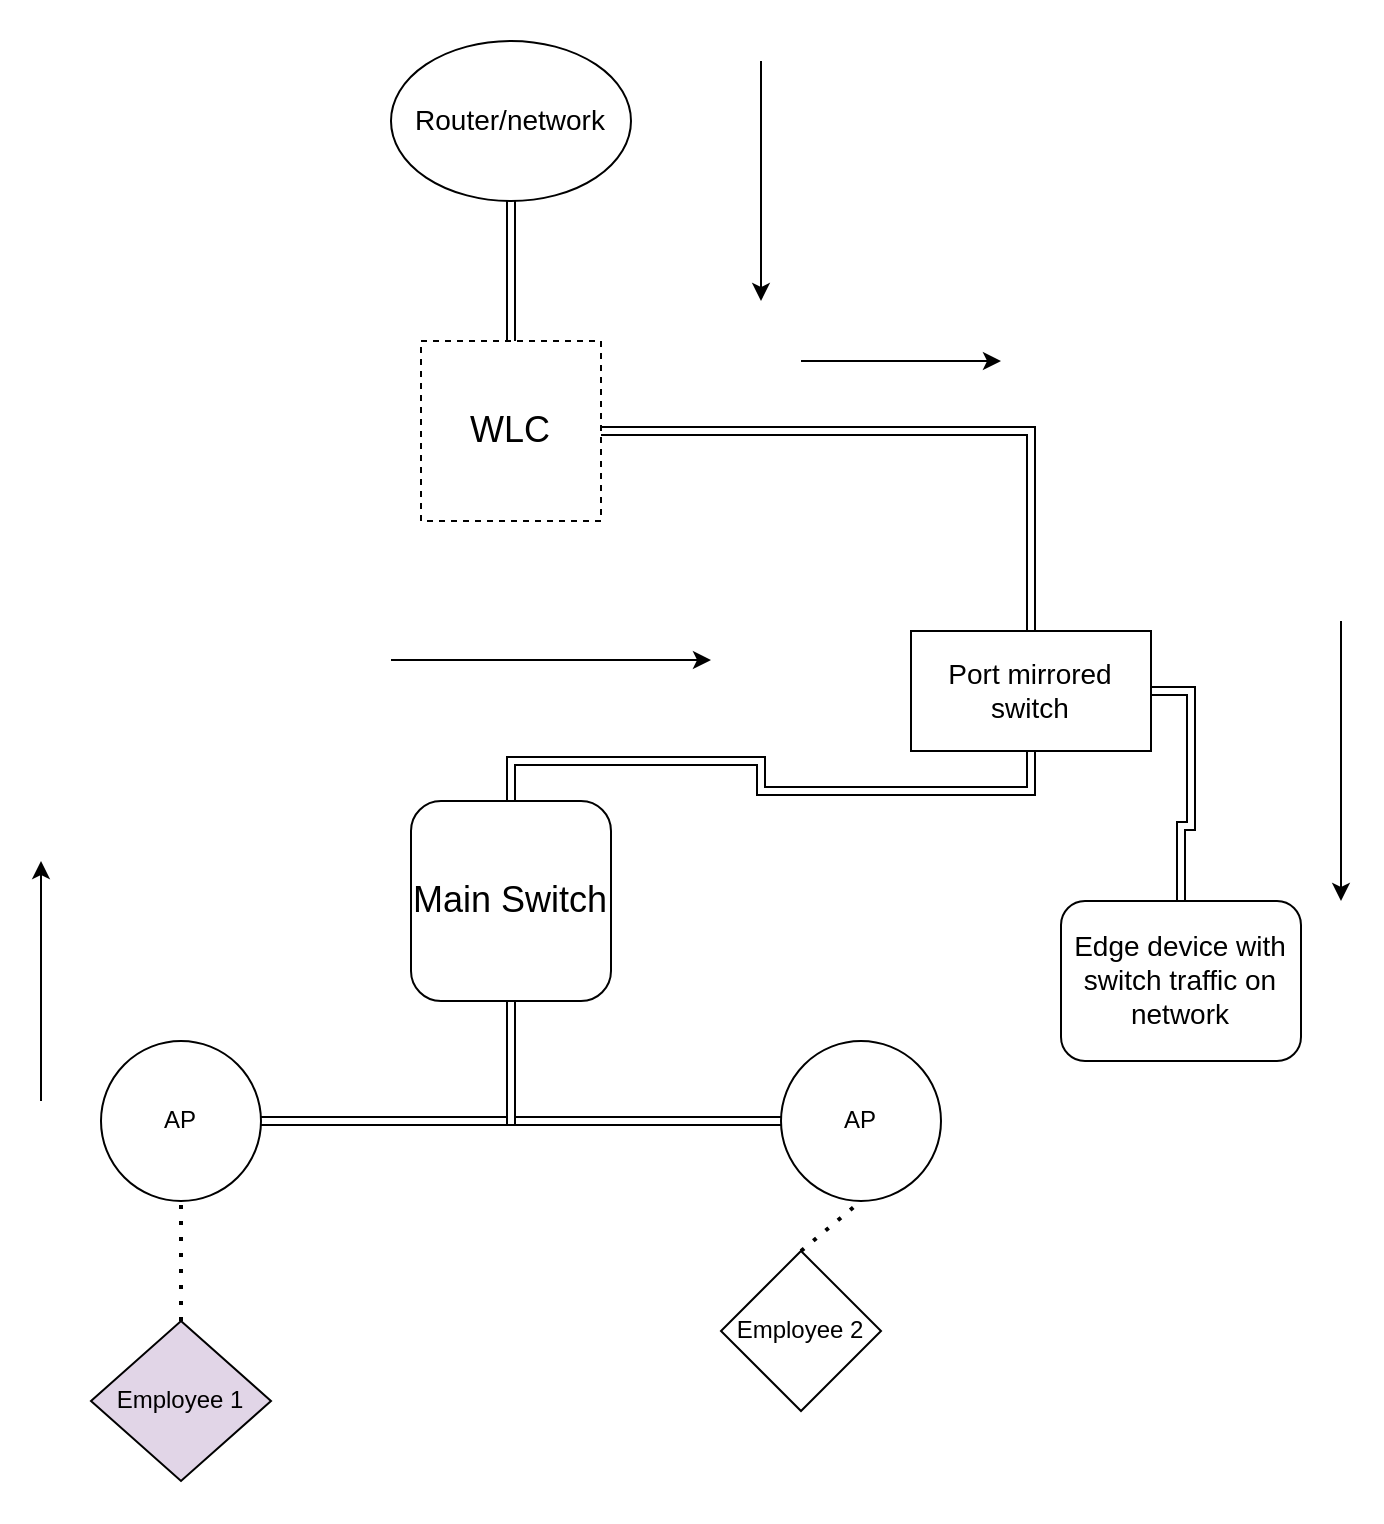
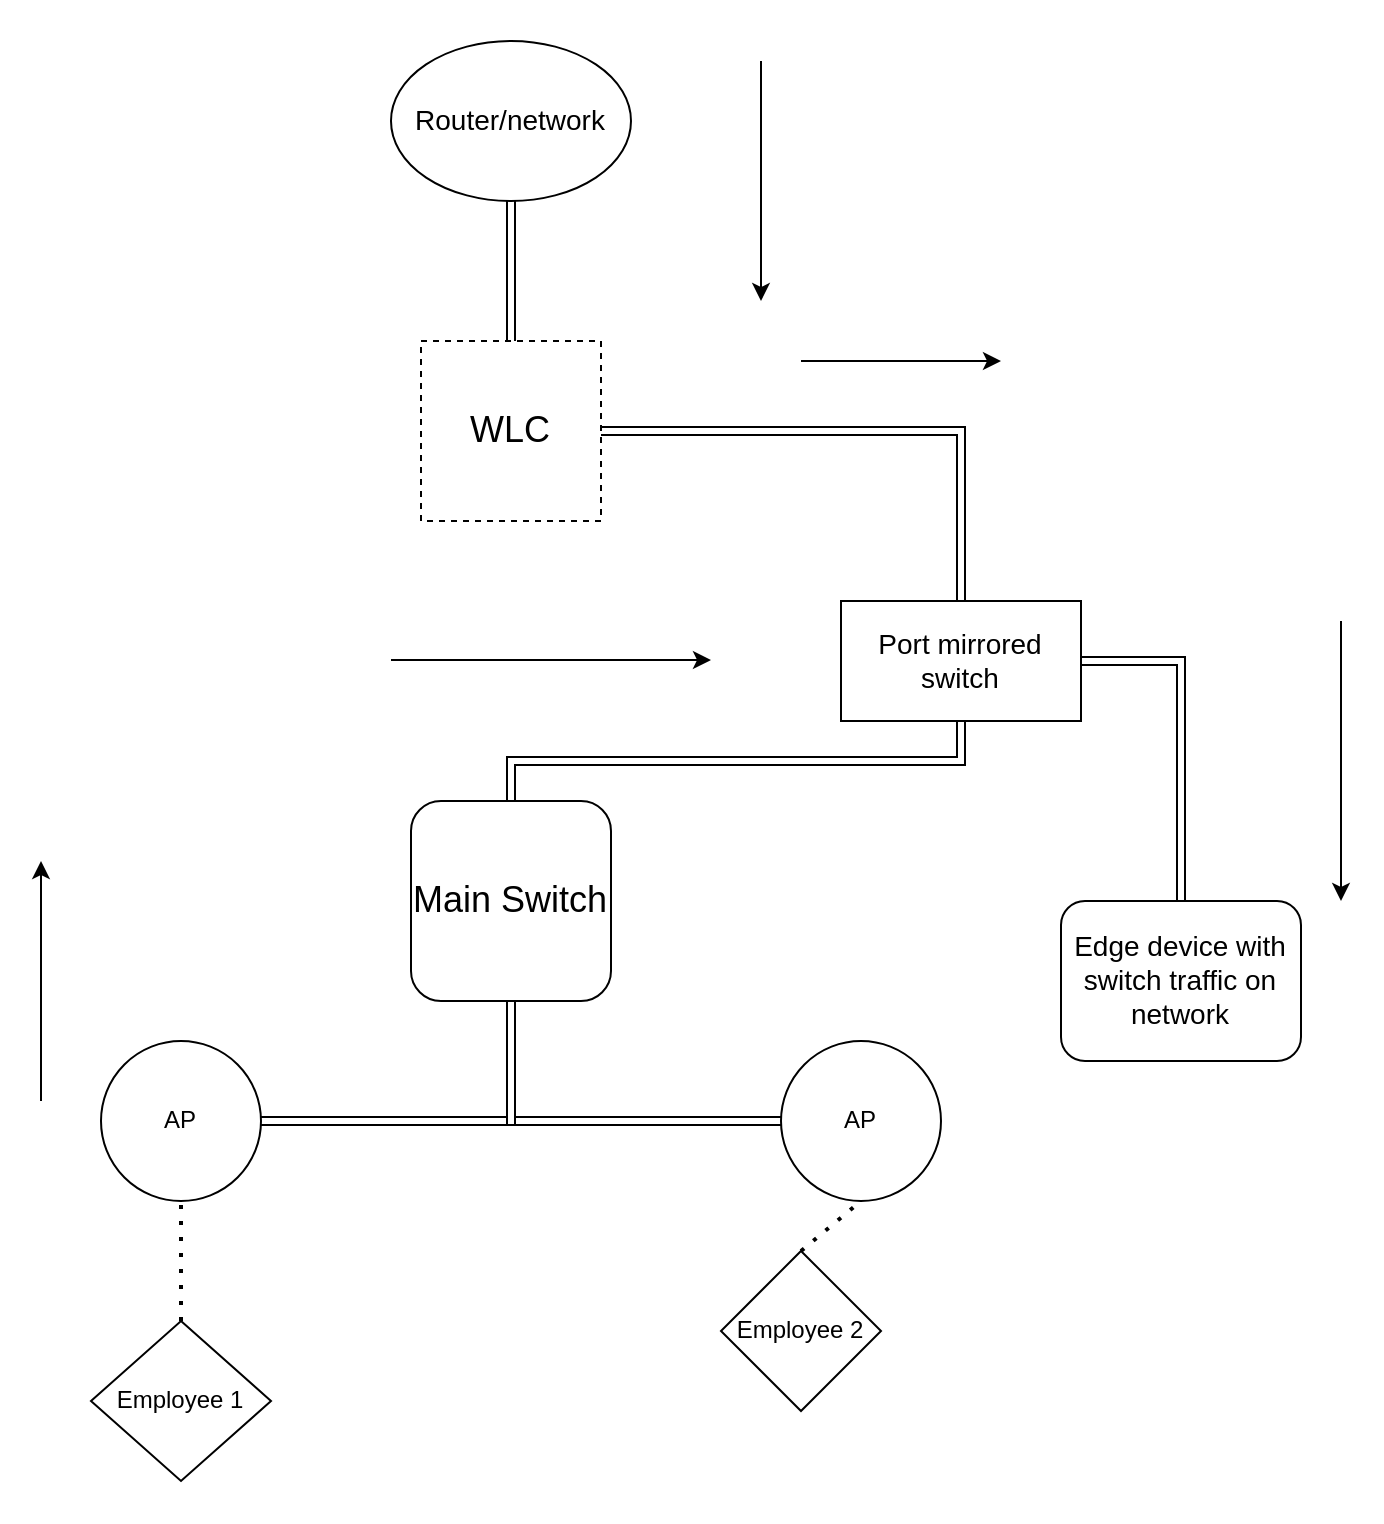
  <mxCell id="0" />
  <mxCell id="1" parent="0" />
  <mxCell id="2" style="edgeStyle=orthogonalEdgeStyle;shape=link;rounded=0;orthogonalLoop=1;jettySize=auto;html=1;exitX=1;exitY=0.5;exitDx=0;exitDy=0;entryX=0.5;entryY=0;entryDx=0;entryDy=0;" edge="1" parent="1" source="3" target="11"><mxGeometry relative="1" as="geometry" /></mxCell>
  <mxCell id="3" value="&lt;font style=&quot;font-size: 18px;&quot;&gt;WLC&lt;/font&gt;" style="whiteSpace=wrap;html=1;aspect=fixed;dashed=1;" vertex="1" parent="1"><mxGeometry x="210" y="170" width="90" height="90" as="geometry" /></mxCell>
  <mxCell id="4" style="edgeStyle=orthogonalEdgeStyle;shape=link;rounded=0;orthogonalLoop=1;jettySize=auto;html=1;exitX=0.5;exitY=1;exitDx=0;exitDy=0;entryX=0;entryY=0.5;entryDx=0;entryDy=0;" edge="1" parent="1" source="6" target="8"><mxGeometry relative="1" as="geometry" /></mxCell>
  <mxCell id="5" style="edgeStyle=orthogonalEdgeStyle;shape=link;rounded=0;orthogonalLoop=1;jettySize=auto;html=1;exitX=0.5;exitY=1;exitDx=0;exitDy=0;entryX=1;entryY=0.5;entryDx=0;entryDy=0;" edge="1" parent="1" source="6" target="7"><mxGeometry relative="1" as="geometry" /></mxCell>
  <mxCell id="6" value="&lt;font style=&quot;font-size: 18px;&quot;&gt;Main Switch&lt;/font&gt;" style="whiteSpace=wrap;html=1;aspect=fixed;rounded=1;" vertex="1" parent="1"><mxGeometry x="205" y="400" width="100" height="100" as="geometry" /></mxCell>
  <mxCell id="7" value="AP" style="ellipse;whiteSpace=wrap;html=1;aspect=fixed;" vertex="1" parent="1"><mxGeometry x="50" y="520" width="80" height="80" as="geometry" /></mxCell>
  <mxCell id="8" value="AP" style="ellipse;whiteSpace=wrap;html=1;aspect=fixed;" vertex="1" parent="1"><mxGeometry x="390" y="520" width="80" height="80" as="geometry" /></mxCell>
  <mxCell id="9" style="edgeStyle=orthogonalEdgeStyle;shape=link;rounded=0;orthogonalLoop=1;jettySize=auto;html=1;exitX=0.5;exitY=1;exitDx=0;exitDy=0;entryX=0.5;entryY=0;entryDx=0;entryDy=0;" edge="1" parent="1" source="11" target="6"><mxGeometry relative="1" as="geometry" /></mxCell>
  <mxCell id="10" style="edgeStyle=orthogonalEdgeStyle;shape=link;rounded=0;orthogonalLoop=1;jettySize=auto;html=1;exitX=1;exitY=0.5;exitDx=0;exitDy=0;entryX=0.5;entryY=0;entryDx=0;entryDy=0;" edge="1" parent="1" source="11" target="12"><mxGeometry relative="1" as="geometry" /></mxCell>
- <mxCell id="11" value="&lt;font style=&quot;font-size: 14px;&quot;&gt;Port mirrored switch&lt;/font&gt;" style="rounded=0;whiteSpace=wrap;html=1;" vertex="1" parent="1"><mxGeometry x="455" y="315" width="120" height="60" as="geometry" /></mxCell>
+ <mxCell id="11" value="&lt;font style=&quot;font-size: 14px;&quot;&gt;Port mirrored switch&lt;/font&gt;" style="rounded=0;whiteSpace=wrap;html=1;" vertex="1" parent="1"><mxGeometry x="420" y="300" width="120" height="60" as="geometry" /></mxCell>
  <mxCell id="12" value="&lt;font style=&quot;font-size: 14px;&quot;&gt;Edge device with switch traffic on network&lt;/font&gt;" style="rounded=1;whiteSpace=wrap;html=1;" vertex="1" parent="1"><mxGeometry x="530" y="450" width="120" height="80" as="geometry" /></mxCell>
  <mxCell id="13" style="edgeStyle=orthogonalEdgeStyle;shape=link;rounded=0;orthogonalLoop=1;jettySize=auto;html=1;exitX=0.5;exitY=1;exitDx=0;exitDy=0;" edge="1" parent="1" source="14" target="3"><mxGeometry relative="1" as="geometry" /></mxCell>
  <mxCell id="14" value="&lt;font style=&quot;font-size: 14px;&quot;&gt;Router/network&lt;/font&gt;" style="ellipse;whiteSpace=wrap;html=1;" vertex="1" parent="1"><mxGeometry x="195" y="20" width="120" height="80" as="geometry" /></mxCell>
  <mxCell id="15" value="" style="endArrow=classic;html=1;rounded=0;" edge="1" parent="1"><mxGeometry width="50" height="50" relative="1" as="geometry"><mxPoint x="20" y="550" as="sourcePoint" /><mxPoint x="20" y="430" as="targetPoint" /></mxGeometry></mxCell>
  <mxCell id="16" value="" style="endArrow=classic;html=1;rounded=0;" edge="1" parent="1"><mxGeometry width="50" height="50" relative="1" as="geometry"><mxPoint x="195" y="329.5" as="sourcePoint" /><mxPoint x="355" y="329.5" as="targetPoint" /></mxGeometry></mxCell>
  <mxCell id="17" value="" style="endArrow=classic;html=1;rounded=0;" edge="1" parent="1"><mxGeometry width="50" height="50" relative="1" as="geometry"><mxPoint x="670" y="310" as="sourcePoint" /><mxPoint x="670" y="450" as="targetPoint" /></mxGeometry></mxCell>
  <mxCell id="18" value="" style="endArrow=classic;html=1;rounded=0;" edge="1" parent="1"><mxGeometry width="50" height="50" relative="1" as="geometry"><mxPoint x="380" y="30" as="sourcePoint" /><mxPoint x="380" y="150" as="targetPoint" /></mxGeometry></mxCell>
  <mxCell id="19" value="" style="endArrow=classic;html=1;rounded=0;" edge="1" parent="1"><mxGeometry width="50" height="50" relative="1" as="geometry"><mxPoint x="400" y="180" as="sourcePoint" /><mxPoint x="500" y="180" as="targetPoint" /></mxGeometry></mxCell>
- <mxCell id="20" value="Employee 1" style="rhombus;whiteSpace=wrap;html=1;fillColor=#e1d5e7;" vertex="1" parent="1"><mxGeometry x="45" y="660" width="90" height="80" as="geometry" /></mxCell>
+ <mxCell id="20" value="Employee 1" style="rhombus;whiteSpace=wrap;html=1;" vertex="1" parent="1"><mxGeometry x="45" y="660" width="90" height="80" as="geometry" /></mxCell>
  <mxCell id="21" value="Employee 2" style="rhombus;whiteSpace=wrap;html=1;" vertex="1" parent="1"><mxGeometry x="360" y="625" width="80" height="80" as="geometry" /></mxCell>
  <mxCell id="22" value="" style="endArrow=none;dashed=1;html=1;dashPattern=1 3;strokeWidth=2;rounded=0;entryX=0.5;entryY=1;entryDx=0;entryDy=0;exitX=0.5;exitY=0;exitDx=0;exitDy=0;" edge="1" parent="1" source="20" target="7"><mxGeometry width="50" height="50" relative="1" as="geometry"><mxPoint x="120" y="660" as="sourcePoint" /><mxPoint x="170" y="610" as="targetPoint" /></mxGeometry></mxCell>
  <mxCell id="23" value="" style="endArrow=none;dashed=1;html=1;dashPattern=1 3;strokeWidth=2;rounded=0;entryX=0.5;entryY=1;entryDx=0;entryDy=0;exitX=0.5;exitY=0;exitDx=0;exitDy=0;" edge="1" parent="1" source="21" target="8"><mxGeometry width="50" height="50" relative="1" as="geometry"><mxPoint x="490" y="660" as="sourcePoint" /><mxPoint x="540" y="610" as="targetPoint" /></mxGeometry></mxCell>
